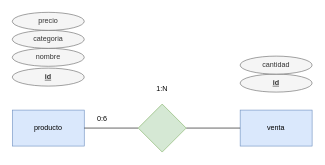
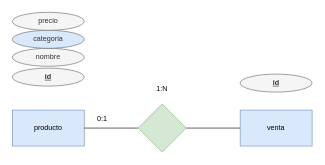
  <mxCell id="0" />
  <mxCell id="1" parent="0" />
  <mxCell id="2" value="&lt;span style=&quot;color: rgb(0, 0, 0);&quot;&gt;producto&lt;/span&gt;" style="rounded=0;whiteSpace=wrap;html=1;fillColor=#dae8fc;strokeColor=#6c8ebf;" vertex="1" parent="1"><mxGeometry x="20" y="183" width="120" height="60" as="geometry" /></mxCell>
  <mxCell id="3" value="&lt;span style=&quot;color: rgb(0, 0, 0);&quot;&gt;venta&lt;/span&gt;" style="rounded=0;whiteSpace=wrap;html=1;fillColor=#dae8fc;strokeColor=#6c8ebf;" vertex="1" parent="1"><mxGeometry x="400" y="183" width="120" height="60" as="geometry" /></mxCell>
  <mxCell id="4" style="edgeStyle=none;html=1;entryX=1;entryY=0.5;entryDx=0;entryDy=0;fontColor=#000000;strokeColor=#000000;endArrow=none;endFill=0;" edge="1" parent="1" source="6" target="2"><mxGeometry relative="1" as="geometry" /></mxCell>
  <mxCell id="5" style="edgeStyle=none;html=1;entryX=0;entryY=0.5;entryDx=0;entryDy=0;strokeColor=#000000;fontColor=#000000;endArrow=none;endFill=0;" edge="1" parent="1" source="6" target="3"><mxGeometry relative="1" as="geometry" /></mxCell>
  <mxCell id="6" value="" style="rhombus;whiteSpace=wrap;html=1;fillColor=#d5e8d4;strokeColor=#82b366;" vertex="1" parent="1"><mxGeometry x="230" y="173" width="80" height="80" as="geometry" /></mxCell>
- <mxCell id="7" value="0:6" style="text;html=1;strokeColor=none;fillColor=none;align=center;verticalAlign=middle;whiteSpace=wrap;rounded=0;fontColor=#000000;" vertex="1" parent="1"><mxGeometry x="140" y="183" width="60" height="30" as="geometry" /></mxCell>
+ <mxCell id="7" value="0:1" style="text;html=1;strokeColor=none;fillColor=none;align=center;verticalAlign=middle;whiteSpace=wrap;rounded=0;fontColor=#000000;" vertex="1" parent="1"><mxGeometry x="140" y="183" width="60" height="30" as="geometry" /></mxCell>
  <mxCell id="8" value="1:N" style="text;html=1;strokeColor=none;fillColor=none;align=center;verticalAlign=middle;whiteSpace=wrap;rounded=0;fontColor=#000000;" vertex="1" parent="1"><mxGeometry x="240" y="133" width="60" height="30" as="geometry" /></mxCell>
  <mxCell id="9" value="&lt;b&gt;&lt;u&gt;id&lt;/u&gt;&lt;/b&gt;" style="ellipse;whiteSpace=wrap;html=1;fontColor=#333333;fillColor=#f5f5f5;strokeColor=#666666;" vertex="1" parent="1"><mxGeometry x="20" y="113" width="120" height="30" as="geometry" /></mxCell>
  <mxCell id="10" value="&lt;b&gt;&lt;u&gt;id&lt;/u&gt;&lt;/b&gt;" style="ellipse;whiteSpace=wrap;html=1;fontColor=#333333;fillColor=#f5f5f5;strokeColor=#666666;" vertex="1" parent="1"><mxGeometry x="400" y="123" width="120" height="30" as="geometry" /></mxCell>
  <mxCell id="11" value="nombre" style="ellipse;whiteSpace=wrap;html=1;fontColor=#333333;fillColor=#f5f5f5;strokeColor=#666666;" vertex="1" parent="1"><mxGeometry x="20" y="80" width="120" height="30" as="geometry" /></mxCell>
- <mxCell id="12" value="categoria" style="ellipse;whiteSpace=wrap;html=1;fontColor=#333333;fillColor=#f5f5f5;strokeColor=#666666;" vertex="1" parent="1"><mxGeometry x="20" y="50" width="120" height="30" as="geometry" /></mxCell>
+ <mxCell id="12" value="categoria" style="ellipse;whiteSpace=wrap;html=1;fontColor=#333333;fillColor=#dae8fc;strokeColor=#666666;" vertex="1" parent="1"><mxGeometry x="20" y="50" width="120" height="30" as="geometry" /></mxCell>
  <mxCell id="13" value="precio" style="ellipse;whiteSpace=wrap;html=1;fontColor=#333333;fillColor=#f5f5f5;strokeColor=#666666;" vertex="1" parent="1"><mxGeometry x="20" y="20" width="120" height="30" as="geometry" /></mxCell>
- <mxCell id="14" value="cantidad" style="ellipse;whiteSpace=wrap;html=1;fontColor=#333333;fillColor=#f5f5f5;strokeColor=#666666;" vertex="1" parent="1"><mxGeometry x="400" y="93" width="120" height="30" as="geometry" /></mxCell>
